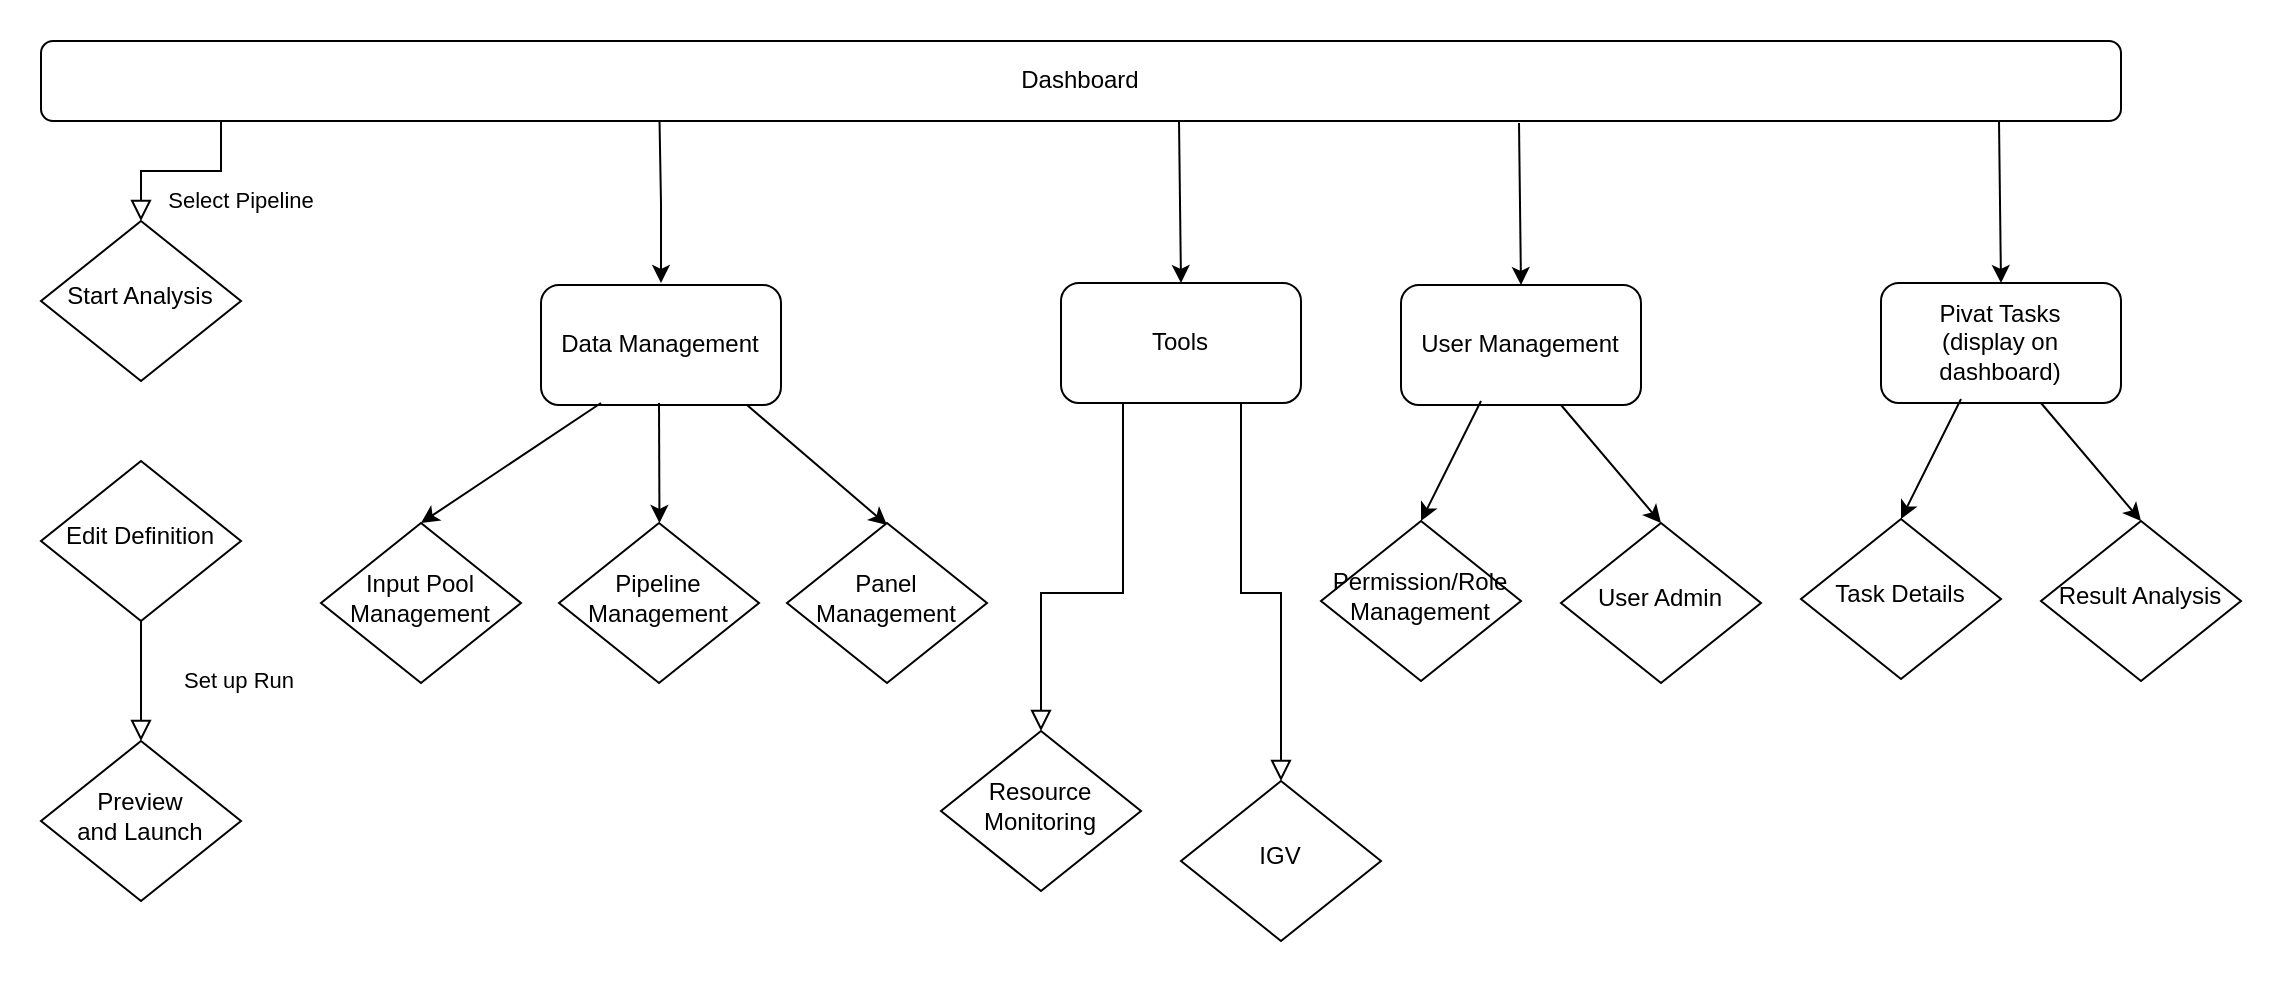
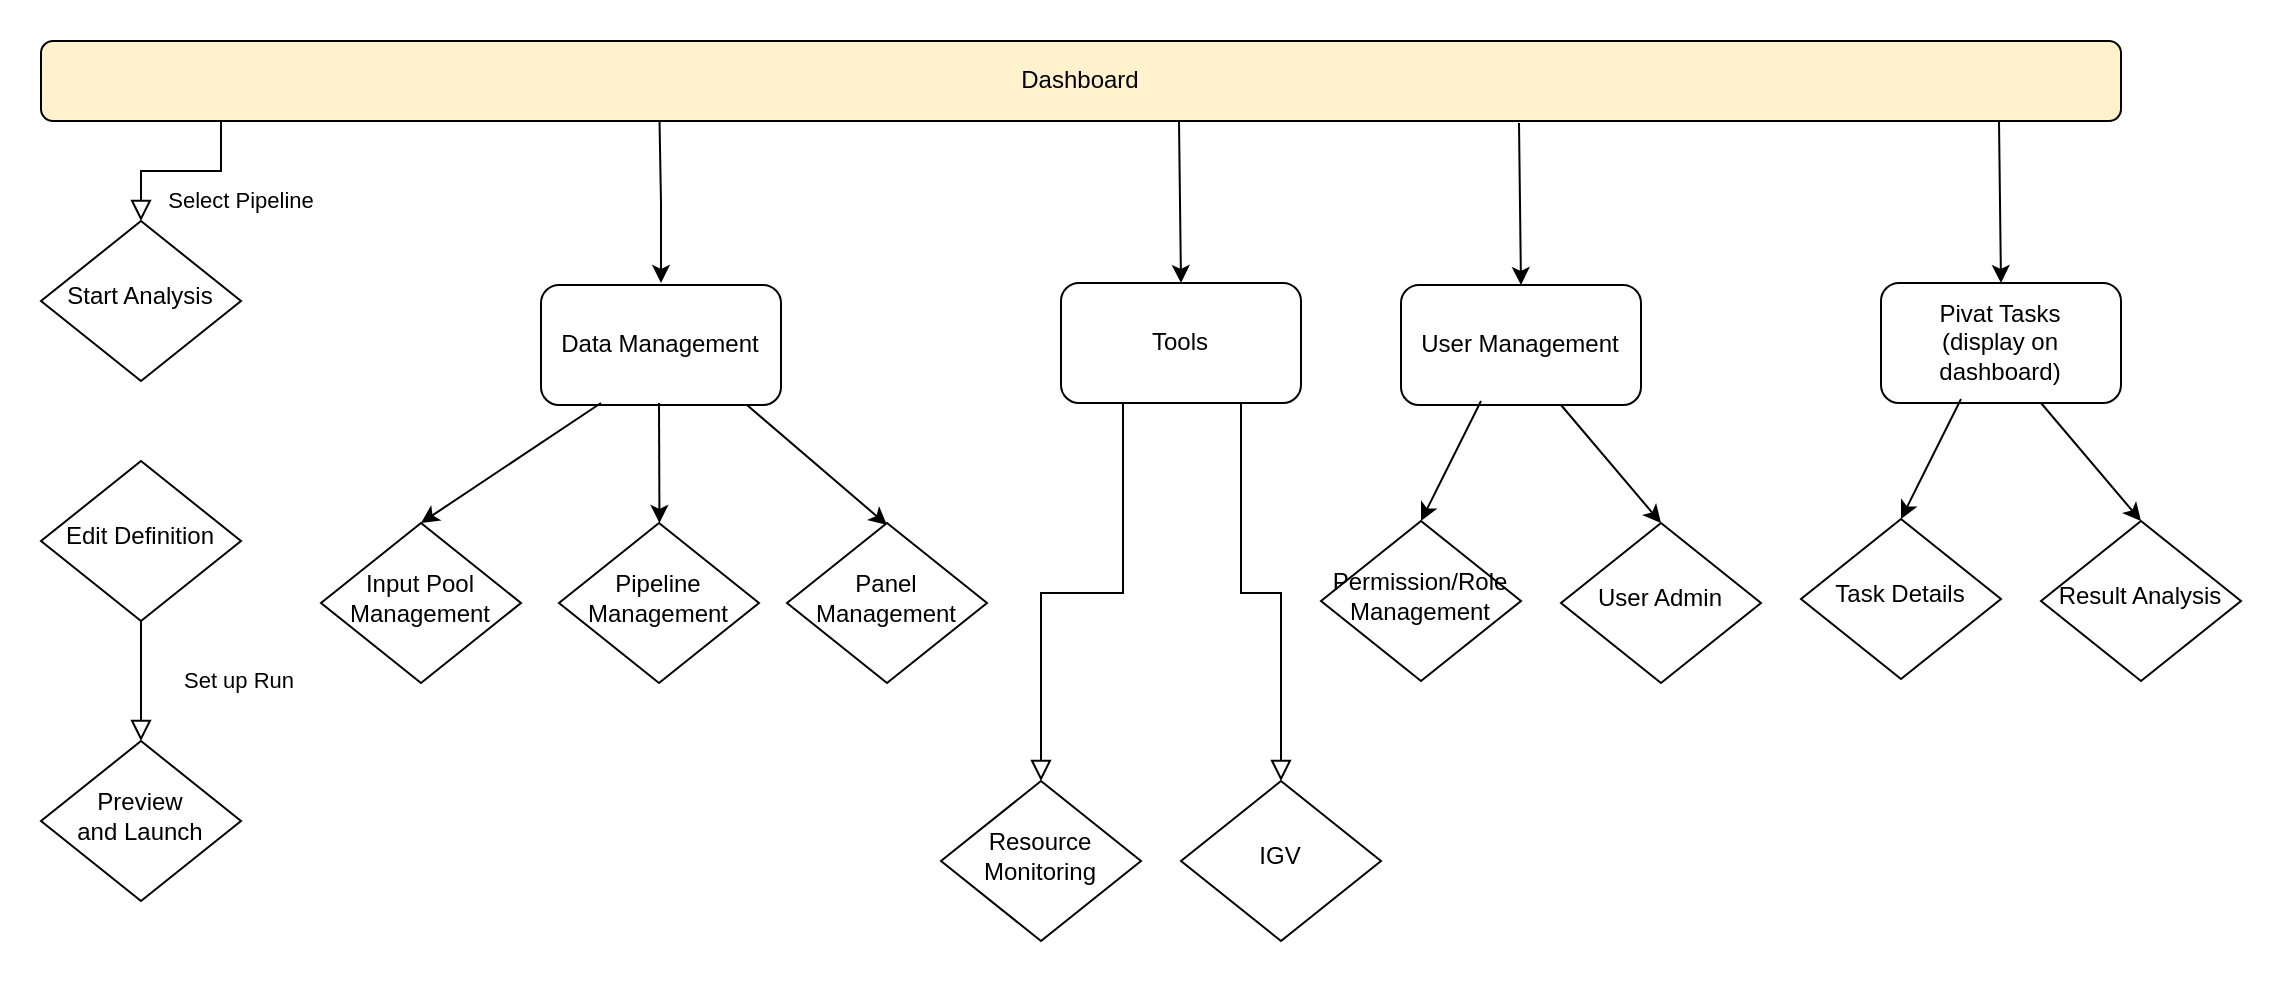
  <mxCell id="0" />
  <mxCell id="1" parent="0" />
  <mxCell id="2" value="Select Pipeline" style="rounded=0;html=1;jettySize=auto;orthogonalLoop=1;fontSize=11;endArrow=block;endFill=0;endSize=8;strokeWidth=1;shadow=0;labelBackgroundColor=none;edgeStyle=orthogonalEdgeStyle;" parent="1" source="3" target="4" edge="1"><mxGeometry x="-0.444" y="18" relative="1" as="geometry"><Array as="points"><mxPoint x="110" y="85" /><mxPoint x="70" y="85" /></Array><mxPoint x="10" y="-3" as="offset" /></mxGeometry></mxCell>
- <mxCell id="3" value="Dashboard" style="rounded=1;whiteSpace=wrap;html=1;fontSize=12;glass=0;strokeWidth=1;shadow=0;" parent="1" vertex="1"><mxGeometry x="20" y="20" width="1040" height="40" as="geometry" /></mxCell>
+ <mxCell id="3" value="Dashboard" style="rounded=1;whiteSpace=wrap;html=1;fontSize=12;glass=0;strokeWidth=1;shadow=0;fillColor=#fff2cc;" parent="1" vertex="1"><mxGeometry x="20" y="20" width="1040" height="40" as="geometry" /></mxCell>
  <mxCell id="4" value="Start Analysis" style="rhombus;whiteSpace=wrap;html=1;shadow=0;fontFamily=Helvetica;fontSize=12;align=center;strokeWidth=1;spacing=6;spacingTop=-4;" parent="1" vertex="1"><mxGeometry x="20" y="110" width="100" height="80" as="geometry" /></mxCell>
  <mxCell id="5" value="Set up Run" style="rounded=0;html=1;jettySize=auto;orthogonalLoop=1;fontSize=11;endArrow=block;endFill=0;endSize=8;strokeWidth=1;shadow=0;labelBackgroundColor=none;edgeStyle=orthogonalEdgeStyle;" parent="1" source="6" edge="1"><mxGeometry x="0.009" y="49" relative="1" as="geometry"><mxPoint y="-1" as="offset" /><mxPoint x="70" y="370" as="targetPoint" /></mxGeometry></mxCell>
  <mxCell id="6" value="Edit Definition" style="rhombus;whiteSpace=wrap;html=1;shadow=0;fontFamily=Helvetica;fontSize=12;align=center;strokeWidth=1;spacing=6;spacingTop=-4;" parent="1" vertex="1"><mxGeometry x="20" y="230" width="100" height="80" as="geometry" /></mxCell>
  <mxCell id="7" value="Preview&lt;br&gt;and Launch" style="rhombus;whiteSpace=wrap;html=1;shadow=0;fontFamily=Helvetica;fontSize=12;align=center;strokeWidth=1;spacing=6;spacingTop=-4;" parent="1" vertex="1"><mxGeometry x="20" y="370" width="100" height="80" as="geometry" /></mxCell>
  <mxCell id="8" value="" style="endArrow=classic;html=1;rounded=0;exitX=0.369;exitY=0.975;exitDx=0;exitDy=0;exitPerimeter=0;" parent="1" edge="1"><mxGeometry width="50" height="50" relative="1" as="geometry"><mxPoint x="329.26" y="60" as="sourcePoint" /><mxPoint x="330" y="141" as="targetPoint" /><Array as="points"><mxPoint x="330" y="101" /></Array></mxGeometry></mxCell>
  <mxCell id="9" value="Data Management" style="rounded=1;whiteSpace=wrap;html=1;" parent="1" vertex="1"><mxGeometry x="270" y="142" width="120" height="60" as="geometry" /></mxCell>
  <mxCell id="10" value="" style="endArrow=classic;html=1;rounded=0;exitX=0.369;exitY=0.975;exitDx=0;exitDy=0;exitPerimeter=0;" parent="1" edge="1"><mxGeometry width="50" height="50" relative="1" as="geometry"><mxPoint x="589" y="60" as="sourcePoint" /><mxPoint x="590" y="141" as="targetPoint" /></mxGeometry></mxCell>
  <mxCell id="11" value="Tools" style="rounded=1;whiteSpace=wrap;html=1;" parent="1" vertex="1"><mxGeometry x="530" y="141" width="120" height="60" as="geometry" /></mxCell>
  <mxCell id="12" value="" style="rounded=0;html=1;jettySize=auto;orthogonalLoop=1;fontSize=11;endArrow=block;endFill=0;endSize=8;strokeWidth=1;shadow=0;labelBackgroundColor=none;edgeStyle=orthogonalEdgeStyle;" parent="1" target="13" edge="1"><mxGeometry y="20" relative="1" as="geometry"><mxPoint as="offset" /><mxPoint x="590" y="201" as="sourcePoint" /><Array as="points"><mxPoint x="620" y="201" /><mxPoint x="620" y="296" /><mxPoint x="640" y="296" /></Array></mxGeometry></mxCell>
  <mxCell id="13" value="IGV" style="rhombus;whiteSpace=wrap;html=1;shadow=0;fontFamily=Helvetica;fontSize=12;align=center;strokeWidth=1;spacing=6;spacingTop=-4;" parent="1" vertex="1"><mxGeometry x="590" y="390" width="100" height="80" as="geometry" /></mxCell>
  <mxCell id="14" value="" style="endArrow=classic;html=1;rounded=0;" parent="1" edge="1"><mxGeometry width="50" height="50" relative="1" as="geometry"><mxPoint x="373" y="202" as="sourcePoint" /><mxPoint x="443" y="262" as="targetPoint" /></mxGeometry></mxCell>
  <mxCell id="15" value="Panel Management" style="rhombus;whiteSpace=wrap;html=1;shadow=0;fontFamily=Helvetica;fontSize=12;align=center;strokeWidth=1;spacing=6;spacingTop=-4;" parent="1" vertex="1"><mxGeometry x="393" y="261" width="100" height="80" as="geometry" /></mxCell>
- <mxCell id="16" value="Resource&lt;br&gt;Monitoring" style="rhombus;whiteSpace=wrap;html=1;shadow=0;fontFamily=Helvetica;fontSize=12;align=center;strokeWidth=1;spacing=6;spacingTop=-4;" parent="1" vertex="1"><mxGeometry x="470" y="365" width="100" height="80" as="geometry" /></mxCell>
+ <mxCell id="16" value="Resource&lt;br&gt;Monitoring" style="rhombus;whiteSpace=wrap;html=1;shadow=0;fontFamily=Helvetica;fontSize=12;align=center;strokeWidth=1;spacing=6;spacingTop=-4;" parent="1" vertex="1"><mxGeometry x="470" y="390" width="100" height="80" as="geometry" /></mxCell>
  <mxCell id="17" value="" style="rounded=0;html=1;jettySize=auto;orthogonalLoop=1;fontSize=11;endArrow=block;endFill=0;endSize=8;strokeWidth=1;shadow=0;labelBackgroundColor=none;edgeStyle=orthogonalEdgeStyle;entryX=0.5;entryY=0;entryDx=0;entryDy=0;" parent="1" target="16" edge="1"><mxGeometry y="20" relative="1" as="geometry"><mxPoint as="offset" /><mxPoint x="560" y="201" as="sourcePoint" /><mxPoint x="610" y="390" as="targetPoint" /><Array as="points"><mxPoint x="561" y="201" /><mxPoint x="561" y="296" /><mxPoint x="520" y="296" /></Array></mxGeometry></mxCell>
  <mxCell id="18" value="Pipeline&lt;br&gt;Management" style="rhombus;whiteSpace=wrap;html=1;shadow=0;fontFamily=Helvetica;fontSize=12;align=center;strokeWidth=1;spacing=6;spacingTop=-4;" parent="1" vertex="1"><mxGeometry x="279" y="261" width="100" height="80" as="geometry" /></mxCell>
  <mxCell id="19" value="Input Pool&lt;br&gt;Management" style="rhombus;whiteSpace=wrap;html=1;shadow=0;fontFamily=Helvetica;fontSize=12;align=center;strokeWidth=1;spacing=6;spacingTop=-4;" parent="1" vertex="1"><mxGeometry x="160" y="261" width="100" height="80" as="geometry" /></mxCell>
  <mxCell id="20" value="" style="endArrow=classic;html=1;rounded=0;entryX=0.5;entryY=0;entryDx=0;entryDy=0;" parent="1" target="19" edge="1"><mxGeometry width="50" height="50" relative="1" as="geometry"><mxPoint x="300" y="201" as="sourcePoint" /><mxPoint x="220" y="272" as="targetPoint" /></mxGeometry></mxCell>
  <mxCell id="21" value="" style="endArrow=classic;html=1;rounded=0;" parent="1" edge="1"><mxGeometry width="50" height="50" relative="1" as="geometry"><mxPoint x="329" y="201" as="sourcePoint" /><mxPoint x="329.24" y="261" as="targetPoint" /></mxGeometry></mxCell>
  <mxCell id="22" value="" style="endArrow=classic;html=1;rounded=0;exitX=0.369;exitY=0.975;exitDx=0;exitDy=0;exitPerimeter=0;" parent="1" edge="1"><mxGeometry width="50" height="50" relative="1" as="geometry"><mxPoint x="759" y="61" as="sourcePoint" /><mxPoint x="760" y="142" as="targetPoint" /></mxGeometry></mxCell>
  <mxCell id="23" value="User Management" style="rounded=1;whiteSpace=wrap;html=1;" parent="1" vertex="1"><mxGeometry x="700" y="142" width="120" height="60" as="geometry" /></mxCell>
  <mxCell id="24" value="" style="endArrow=classic;html=1;rounded=0;entryX=0.5;entryY=0;entryDx=0;entryDy=0;" parent="1" target="25" edge="1"><mxGeometry width="50" height="50" relative="1" as="geometry"><mxPoint x="780" y="202" as="sourcePoint" /><mxPoint x="850" y="262" as="targetPoint" /></mxGeometry></mxCell>
  <mxCell id="25" value="User Admin" style="rhombus;whiteSpace=wrap;html=1;shadow=0;fontFamily=Helvetica;fontSize=12;align=center;strokeWidth=1;spacing=6;spacingTop=-4;" parent="1" vertex="1"><mxGeometry x="780" y="261" width="100" height="80" as="geometry" /></mxCell>
  <mxCell id="26" value="Permission/Role&lt;br&gt;Management" style="rhombus;whiteSpace=wrap;html=1;shadow=0;fontFamily=Helvetica;fontSize=12;align=center;strokeWidth=1;spacing=6;spacingTop=-4;" parent="1" vertex="1"><mxGeometry x="660" y="260" width="100" height="80" as="geometry" /></mxCell>
  <mxCell id="27" value="" style="endArrow=classic;html=1;rounded=0;entryX=0.5;entryY=0;entryDx=0;entryDy=0;" parent="1" target="26" edge="1"><mxGeometry width="50" height="50" relative="1" as="geometry"><mxPoint x="740" y="200" as="sourcePoint" /><mxPoint x="660" y="271" as="targetPoint" /></mxGeometry></mxCell>
  <mxCell id="28" value="" style="endArrow=classic;html=1;rounded=0;exitX=0.369;exitY=0.975;exitDx=0;exitDy=0;exitPerimeter=0;" parent="1" edge="1"><mxGeometry width="50" height="50" relative="1" as="geometry"><mxPoint x="999" y="60" as="sourcePoint" /><mxPoint x="1000" y="141" as="targetPoint" /></mxGeometry></mxCell>
  <mxCell id="29" value="Pivat Tasks&lt;br&gt;(display on dashboard)" style="rounded=1;whiteSpace=wrap;html=1;" parent="1" vertex="1"><mxGeometry x="940" y="141" width="120" height="60" as="geometry" /></mxCell>
  <mxCell id="30" value="" style="endArrow=classic;html=1;rounded=0;entryX=0.5;entryY=0;entryDx=0;entryDy=0;" parent="1" target="31" edge="1"><mxGeometry width="50" height="50" relative="1" as="geometry"><mxPoint x="1020" y="201" as="sourcePoint" /><mxPoint x="1090" y="261" as="targetPoint" /></mxGeometry></mxCell>
  <mxCell id="31" value="Result Analysis" style="rhombus;whiteSpace=wrap;html=1;shadow=0;fontFamily=Helvetica;fontSize=12;align=center;strokeWidth=1;spacing=6;spacingTop=-4;" parent="1" vertex="1"><mxGeometry x="1020" y="260" width="100" height="80" as="geometry" /></mxCell>
  <mxCell id="32" value="Task Details" style="rhombus;whiteSpace=wrap;html=1;shadow=0;fontFamily=Helvetica;fontSize=12;align=center;strokeWidth=1;spacing=6;spacingTop=-4;" parent="1" vertex="1"><mxGeometry x="900" y="259" width="100" height="80" as="geometry" /></mxCell>
  <mxCell id="33" value="" style="endArrow=classic;html=1;rounded=0;entryX=0.5;entryY=0;entryDx=0;entryDy=0;" parent="1" target="32" edge="1"><mxGeometry width="50" height="50" relative="1" as="geometry"><mxPoint x="980" y="199" as="sourcePoint" /><mxPoint x="900" y="270" as="targetPoint" /></mxGeometry></mxCell>
